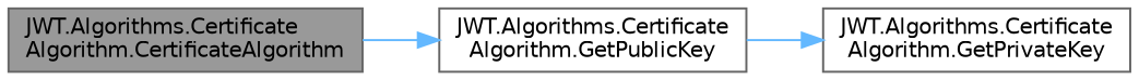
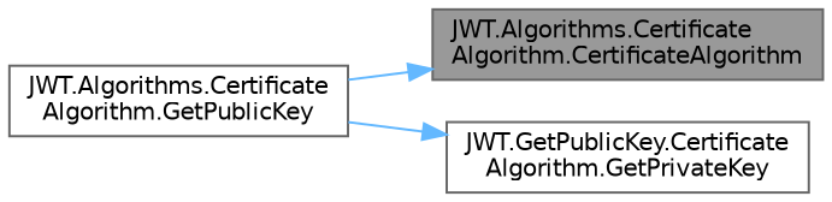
  digraph {
    rankdir=LR
    node [color=grey40 fillcolor=white fontname=Helvetica fontsize=10 shape=box style=filled]
    edge [color=steelblue1 fontname=Helvetica fontsize=10 labelfontname=Helvetica labelfontsize=10 style=solid]
    n1 [color=gray40 fillcolor=grey60 fontcolor=black height=0.2 label="JWT.Algorithms.Certificate\lAlgorithm.CertificateAlgorithm" width=0.4]
    n2 [height=0.2 label="JWT.Algorithms.Certificate\lAlgorithm.GetPublicKey" width=0.4]
-   n3 [height=0.2 label="JWT.Algorithms.Certificate\lAlgorithm.GetPrivateKey" width=0.4]
-   n1 -> n2
+   n3 [height=0.2 label="JWT.GetPublicKey.Certificate\lAlgorithm.GetPrivateKey" width=0.4]
+   n2 -> n1
    n2 -> n3
  }
